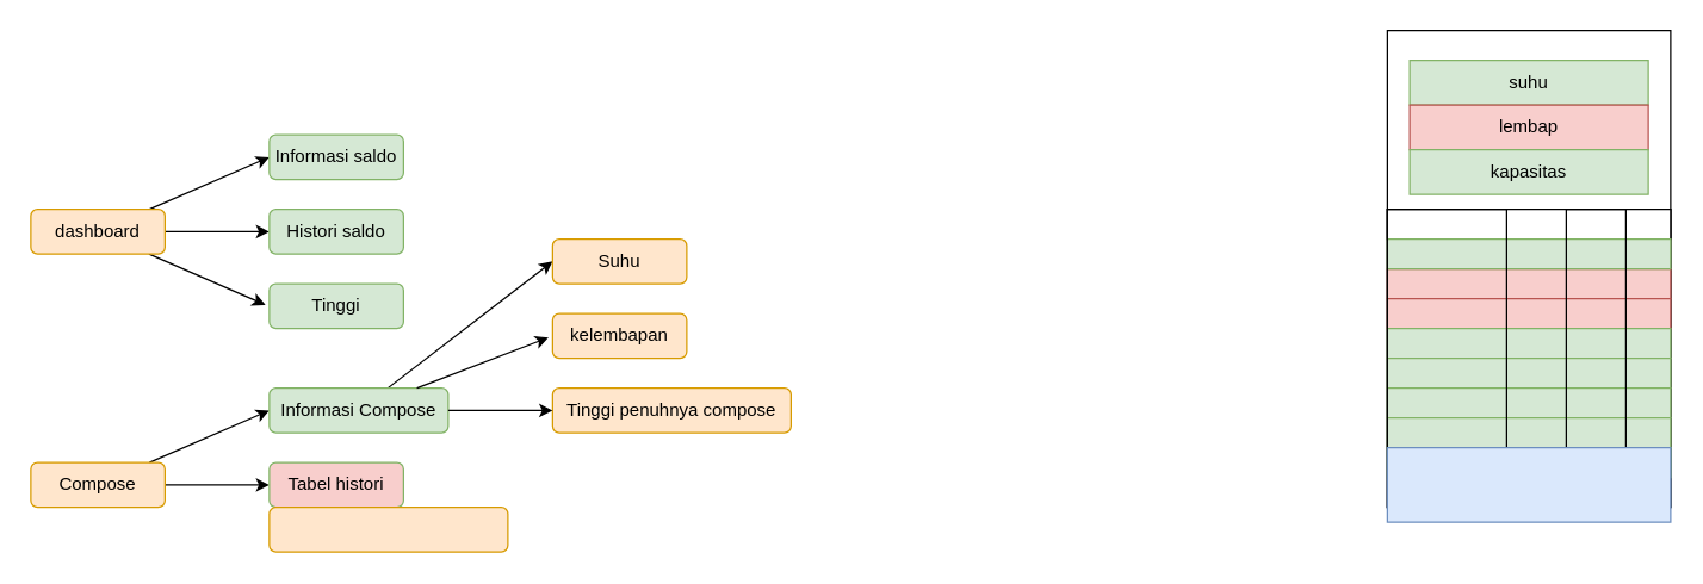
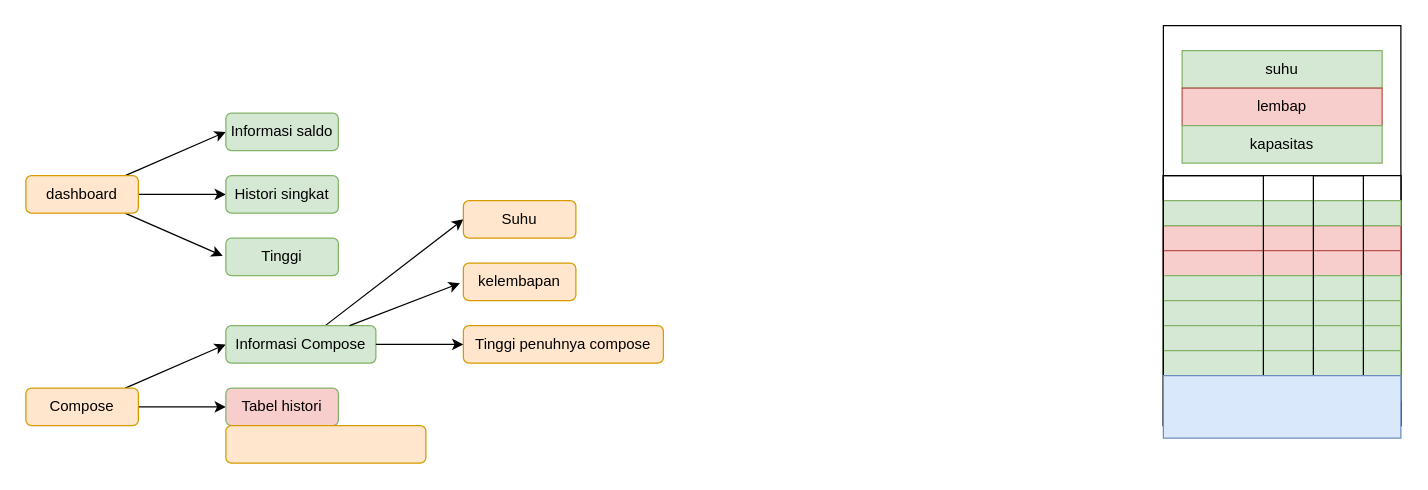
  <mxCell id="0" />
  <mxCell id="1" parent="0" />
  <mxCell id="2" value="" style="edgeStyle=none;html=1;entryX=-0.029;entryY=0.473;entryDx=0;entryDy=0;entryPerimeter=0;" edge="1" parent="1" source="5" target="8"><mxGeometry relative="1" as="geometry"><mxPoint x="160" y="200" as="targetPoint" /></mxGeometry></mxCell>
  <mxCell id="3" style="edgeStyle=none;html=1;entryX=0;entryY=0.5;entryDx=0;entryDy=0;" edge="1" parent="1" source="5" target="7"><mxGeometry relative="1" as="geometry" /></mxCell>
  <mxCell id="4" style="edgeStyle=none;html=1;entryX=0;entryY=0.5;entryDx=0;entryDy=0;" edge="1" parent="1" source="5" target="6"><mxGeometry relative="1" as="geometry" /></mxCell>
  <mxCell id="5" value="dashboard" style="rounded=1;whiteSpace=wrap;html=1;fillColor=#ffe6cc;strokeColor=#d79b00;" vertex="1" parent="1"><mxGeometry x="20" y="140" width="90" height="30" as="geometry" /></mxCell>
  <mxCell id="6" value="Informasi saldo" style="rounded=1;whiteSpace=wrap;html=1;fillColor=#d5e8d4;strokeColor=#82b366;" vertex="1" parent="1"><mxGeometry x="180" y="90" width="90" height="30" as="geometry" /></mxCell>
- <mxCell id="7" value="Histori saldo" style="rounded=1;whiteSpace=wrap;html=1;fillColor=#d5e8d4;strokeColor=#82b366;" vertex="1" parent="1"><mxGeometry x="180" y="140" width="90" height="30" as="geometry" /></mxCell>
+ <mxCell id="7" value="Histori singkat" style="rounded=1;whiteSpace=wrap;html=1;fillColor=#d5e8d4;strokeColor=#82b366;" vertex="1" parent="1"><mxGeometry x="180" y="140" width="90" height="30" as="geometry" /></mxCell>
  <mxCell id="8" value="Tinggi" style="rounded=1;whiteSpace=wrap;html=1;fillColor=#d5e8d4;strokeColor=#82b366;" vertex="1" parent="1"><mxGeometry x="180" y="190" width="90" height="30" as="geometry" /></mxCell>
  <mxCell id="9" style="edgeStyle=none;html=1;entryX=0;entryY=0.5;entryDx=0;entryDy=0;" edge="1" source="11" target="14" parent="1"><mxGeometry relative="1" as="geometry" /></mxCell>
  <mxCell id="10" style="edgeStyle=none;html=1;entryX=0;entryY=0.5;entryDx=0;entryDy=0;" edge="1" source="11" target="13" parent="1"><mxGeometry relative="1" as="geometry" /></mxCell>
  <mxCell id="11" value="Compose" style="rounded=1;whiteSpace=wrap;html=1;fillColor=#ffe6cc;strokeColor=#d79b00;" vertex="1" parent="1"><mxGeometry x="20" y="310" width="90" height="30" as="geometry" /></mxCell>
  <mxCell id="12" style="edgeStyle=none;html=1;entryX=0;entryY=0.5;entryDx=0;entryDy=0;" edge="1" parent="1" source="13" target="16"><mxGeometry relative="1" as="geometry" /></mxCell>
  <mxCell id="13" value="Informasi Compose" style="rounded=1;whiteSpace=wrap;html=1;fillColor=#d5e8d4;strokeColor=#82b366;" vertex="1" parent="1"><mxGeometry x="180" y="260" width="120" height="30" as="geometry" /></mxCell>
  <mxCell id="14" value="Tabel histori" style="rounded=1;whiteSpace=wrap;html=1;fillColor=#f8cecc;strokeColor=#82b366;" vertex="1" parent="1"><mxGeometry x="180" y="310" width="90" height="30" as="geometry" /></mxCell>
  <mxCell id="15" value="kelembapan" style="rounded=1;whiteSpace=wrap;html=1;fillColor=#ffe6cc;strokeColor=#d79b00;" vertex="1" parent="1"><mxGeometry x="370" y="210" width="90" height="30" as="geometry" /></mxCell>
  <mxCell id="16" value="Suhu" style="rounded=1;whiteSpace=wrap;html=1;fillColor=#ffe6cc;strokeColor=#d79b00;" vertex="1" parent="1"><mxGeometry x="370" y="160" width="90" height="30" as="geometry" /></mxCell>
  <mxCell id="17" value="Tinggi penuhnya compose" style="rounded=1;whiteSpace=wrap;html=1;fillColor=#ffe6cc;strokeColor=#d79b00;" vertex="1" parent="1"><mxGeometry x="370" y="260" width="160" height="30" as="geometry" /></mxCell>
  <mxCell id="18" style="edgeStyle=none;html=1;entryX=-0.03;entryY=0.534;entryDx=0;entryDy=0;entryPerimeter=0;" edge="1" parent="1" source="13" target="15"><mxGeometry relative="1" as="geometry" /></mxCell>
  <mxCell id="19" style="edgeStyle=none;html=1;entryX=0;entryY=0.5;entryDx=0;entryDy=0;" edge="1" parent="1" source="13" target="17"><mxGeometry relative="1" as="geometry" /></mxCell>
  <mxCell id="20" value="" style="rounded=1;whiteSpace=wrap;html=1;fillColor=#ffe6cc;strokeColor=#d79b00;" vertex="1" parent="1"><mxGeometry x="180" y="340" width="160" height="30" as="geometry" /></mxCell>
  <mxCell id="21" value="" style="rounded=1;whiteSpace=wrap;html=1;arcSize=0;" vertex="1" parent="1"><mxGeometry x="930" y="20" width="190" height="320" as="geometry" /></mxCell>
  <mxCell id="22" value="" style="rounded=0;whiteSpace=wrap;html=1;" vertex="1" parent="1"><mxGeometry x="930" y="140" width="190" height="200" as="geometry" /></mxCell>
  <mxCell id="23" value="" style="rounded=0;whiteSpace=wrap;html=1;" vertex="1" parent="1"><mxGeometry x="930" y="140" width="190" height="20" as="geometry" /></mxCell>
  <mxCell id="24" value="" style="rounded=0;whiteSpace=wrap;html=1;fillColor=#f8cecc;strokeColor=#b85450;" vertex="1" parent="1"><mxGeometry x="930" y="180" width="190" height="20" as="geometry" /></mxCell>
  <mxCell id="25" value="" style="rounded=0;whiteSpace=wrap;html=1;fillColor=#f8cecc;strokeColor=#b85450;" vertex="1" parent="1"><mxGeometry x="930" y="200" width="190" height="20" as="geometry" /></mxCell>
  <mxCell id="26" value="" style="rounded=0;whiteSpace=wrap;html=1;fillColor=#d5e8d4;strokeColor=#82b366;" vertex="1" parent="1"><mxGeometry x="930" y="220" width="190" height="20" as="geometry" /></mxCell>
  <mxCell id="27" value="" style="rounded=0;whiteSpace=wrap;html=1;fillColor=#d5e8d4;strokeColor=#82b366;" vertex="1" parent="1"><mxGeometry x="930" y="240" width="190" height="20" as="geometry" /></mxCell>
  <mxCell id="28" value="" style="rounded=0;whiteSpace=wrap;html=1;fillColor=#d5e8d4;strokeColor=#82b366;" vertex="1" parent="1"><mxGeometry x="930" y="260" width="190" height="20" as="geometry" /></mxCell>
  <mxCell id="29" value="" style="rounded=0;whiteSpace=wrap;html=1;fillColor=#d5e8d4;strokeColor=#82b366;" vertex="1" parent="1"><mxGeometry x="930" y="280" width="190" height="20" as="geometry" /></mxCell>
  <mxCell id="30" value="" style="rounded=0;whiteSpace=wrap;html=1;fillColor=#d5e8d4;strokeColor=#82b366;" vertex="1" parent="1"><mxGeometry x="930" y="300" width="190" height="20" as="geometry" /></mxCell>
  <mxCell id="31" value="" style="rounded=0;whiteSpace=wrap;html=1;fillColor=#d5e8d4;strokeColor=#82b366;" vertex="1" parent="1"><mxGeometry x="930" y="160" width="190" height="20" as="geometry" /></mxCell>
  <mxCell id="32" value="" style="rounded=0;whiteSpace=wrap;html=1;fillColor=none;" vertex="1" parent="1"><mxGeometry x="1050" y="140" width="40" height="200" as="geometry" /></mxCell>
  <mxCell id="33" value="" style="rounded=0;whiteSpace=wrap;html=1;fillColor=none;" vertex="1" parent="1"><mxGeometry x="930" y="140" width="80" height="200" as="geometry" /></mxCell>
  <mxCell id="34" value="" style="rounded=0;whiteSpace=wrap;html=1;fillColor=#dae8fc;strokeColor=#6c8ebf;" vertex="1" parent="1"><mxGeometry x="930" y="300" width="190" height="50" as="geometry" /></mxCell>
  <mxCell id="35" value="suhu" style="rounded=0;whiteSpace=wrap;html=1;fillColor=#d5e8d4;strokeColor=#82b366;" vertex="1" parent="1"><mxGeometry x="945" y="40" width="160" height="30" as="geometry" /></mxCell>
  <mxCell id="36" value="lembap" style="rounded=0;whiteSpace=wrap;html=1;fillColor=#f8cecc;strokeColor=#b85450;" vertex="1" parent="1"><mxGeometry x="945" y="70" width="160" height="30" as="geometry" /></mxCell>
  <mxCell id="37" value="kapasitas" style="rounded=0;whiteSpace=wrap;html=1;fillColor=#d5e8d4;strokeColor=#82b366;" vertex="1" parent="1"><mxGeometry x="945" y="100" width="160" height="30" as="geometry" /></mxCell>
